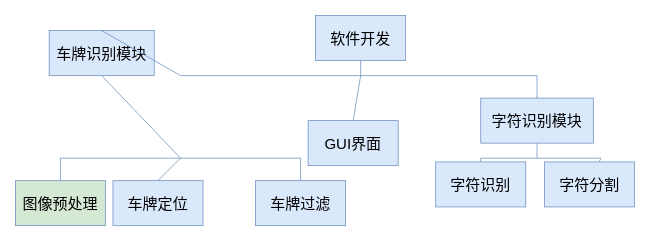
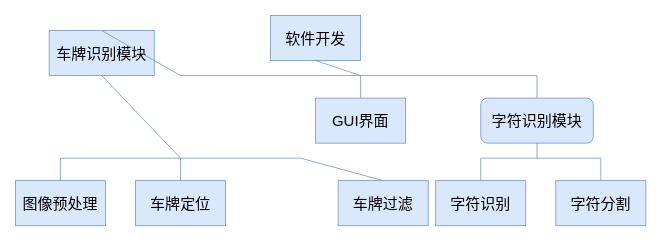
  <mxCell id="0" />
  <mxCell id="1" parent="0" />
- <mxCell id="2" value="&lt;font style=&quot;font-size: 20px&quot;&gt;软件开发&lt;/font&gt;" style="rounded=0;whiteSpace=wrap;html=1;fillColor=#dae8fc;strokeColor=#6c8ebf;" parent="1" vertex="1"><mxGeometry x="420" y="20" width="120" height="60" as="geometry" /></mxCell>
+ <mxCell id="2" value="&lt;font style=&quot;font-size: 20px&quot;&gt;软件开发&lt;/font&gt;" style="rounded=0;whiteSpace=wrap;html=1;fillColor=#dae8fc;strokeColor=#6c8ebf;" parent="1" vertex="1"><mxGeometry x="360" y="20" width="120" height="60" as="geometry" /></mxCell>
  <mxCell id="3" value="&lt;font style=&quot;font-size: 20px&quot;&gt;车牌识别模块&lt;/font&gt;" style="rounded=0;whiteSpace=wrap;html=1;fillColor=#dae8fc;strokeColor=#6c8ebf;" parent="1" vertex="1"><mxGeometry x="65" y="40" width="140" height="60" as="geometry" /></mxCell>
- <mxCell id="4" value="&lt;font style=&quot;font-size: 20px&quot;&gt;图像预处理&lt;/font&gt;" style="rounded=0;whiteSpace=wrap;html=1;fillColor=#d5e8d4;strokeColor=#6c8ebf;" parent="1" vertex="1"><mxGeometry x="20" y="240" width="120" height="60" as="geometry" /></mxCell>
- <mxCell id="5" value="&lt;font style=&quot;font-size: 20px&quot;&gt;车牌定位&lt;br&gt;&lt;/font&gt;" style="rounded=0;whiteSpace=wrap;html=1;fillColor=#dae8fc;strokeColor=#6c8ebf;" parent="1" vertex="1"><mxGeometry x="150" y="240" width="120" height="60" as="geometry" /></mxCell>
- <mxCell id="6" value="&lt;font style=&quot;font-size: 20px&quot;&gt;车牌过滤&lt;br&gt;&lt;/font&gt;" style="rounded=0;whiteSpace=wrap;html=1;fillColor=#dae8fc;strokeColor=#6c8ebf;" parent="1" vertex="1"><mxGeometry x="340" y="240" width="120" height="60" as="geometry" /></mxCell>
- <mxCell id="7" value="&lt;font style=&quot;font-size: 20px&quot;&gt;字符识别模块&lt;br&gt;&lt;/font&gt;" style="rounded=0;whiteSpace=wrap;html=1;fillColor=#dae8fc;strokeColor=#6c8ebf;" parent="1" vertex="1"><mxGeometry x="640" y="130" width="150" height="60" as="geometry" /></mxCell>
- <mxCell id="8" value="&lt;font style=&quot;font-size: 20px&quot;&gt;字符识别&lt;br&gt;&lt;/font&gt;" style="rounded=0;whiteSpace=wrap;html=1;fillColor=#dae8fc;strokeColor=#6c8ebf;" parent="1" vertex="1"><mxGeometry x="580" y="215" width="120" height="60" as="geometry" /></mxCell>
- <mxCell id="9" value="&lt;font style=&quot;font-size: 20px&quot;&gt;GUI界面&lt;br&gt;&lt;/font&gt;" style="rounded=0;whiteSpace=wrap;html=1;fillColor=#dae8fc;strokeColor=#6c8ebf;" parent="1" vertex="1"><mxGeometry x="410" y="160" width="120" height="60" as="geometry" /></mxCell>
- <mxCell id="10" value="&lt;font style=&quot;font-size: 20px&quot;&gt;字符分割&lt;br&gt;&lt;/font&gt;" style="rounded=0;whiteSpace=wrap;html=1;fillColor=#dae8fc;strokeColor=#6c8ebf;" parent="1" vertex="1"><mxGeometry x="725" y="215" width="120" height="60" as="geometry" /></mxCell>
+ <mxCell id="4" value="&lt;font style=&quot;font-size: 20px&quot;&gt;图像预处理&lt;/font&gt;" style="rounded=0;whiteSpace=wrap;html=1;fillColor=#dae8fc;strokeColor=#6c8ebf;" parent="1" vertex="1"><mxGeometry x="20" y="240" width="120" height="60" as="geometry" /></mxCell>
+ <mxCell id="5" value="&lt;font style=&quot;font-size: 20px&quot;&gt;车牌定位&lt;br&gt;&lt;/font&gt;" style="rounded=0;whiteSpace=wrap;html=1;fillColor=#dae8fc;strokeColor=#6c8ebf;" parent="1" vertex="1"><mxGeometry x="180" y="240" width="120" height="60" as="geometry" /></mxCell>
+ <mxCell id="6" value="&lt;font style=&quot;font-size: 20px&quot;&gt;车牌过滤&lt;br&gt;&lt;/font&gt;" style="rounded=0;whiteSpace=wrap;html=1;fillColor=#dae8fc;strokeColor=#6c8ebf;" parent="1" vertex="1"><mxGeometry x="450" y="240" width="120" height="60" as="geometry" /></mxCell>
+ <mxCell id="7" value="&lt;font style=&quot;font-size: 20px&quot;&gt;字符识别模块&lt;br&gt;&lt;/font&gt;" style="whiteSpace=wrap;html=1;fillColor=#dae8fc;strokeColor=#6c8ebf;rounded=1;" parent="1" vertex="1"><mxGeometry x="640" y="130" width="150" height="60" as="geometry" /></mxCell>
+ <mxCell id="8" value="&lt;font style=&quot;font-size: 20px&quot;&gt;字符识别&lt;br&gt;&lt;/font&gt;" style="rounded=0;whiteSpace=wrap;html=1;fillColor=#dae8fc;strokeColor=#6c8ebf;" parent="1" vertex="1"><mxGeometry x="580" y="240" width="120" height="60" as="geometry" /></mxCell>
+ <mxCell id="9" value="&lt;font style=&quot;font-size: 20px&quot;&gt;GUI界面&lt;br&gt;&lt;/font&gt;" style="rounded=0;whiteSpace=wrap;html=1;fillColor=#dae8fc;strokeColor=#6c8ebf;" parent="1" vertex="1"><mxGeometry x="420" y="130" width="120" height="60" as="geometry" /></mxCell>
+ <mxCell id="10" value="&lt;font style=&quot;font-size: 20px&quot;&gt;字符分割&lt;br&gt;&lt;/font&gt;" style="rounded=0;whiteSpace=wrap;html=1;fillColor=#dae8fc;strokeColor=#6c8ebf;" parent="1" vertex="1"><mxGeometry x="740" y="240" width="120" height="60" as="geometry" /></mxCell>
  <mxCell id="11" value="" style="endArrow=none;html=1;rounded=0;fontSize=20;strokeColor=#6c8ebf;fontColor=#46495D;fillColor=#dae8fc;" parent="1" edge="1"><mxGeometry width="50" height="50" relative="1" as="geometry"><mxPoint x="240" y="100" as="sourcePoint" /><mxPoint x="715" y="100" as="targetPoint" /></mxGeometry></mxCell>
  <mxCell id="12" value="" style="endArrow=none;html=1;rounded=0;fontSize=20;entryX=0.5;entryY=1;entryDx=0;entryDy=0;strokeColor=#6c8ebf;fontColor=#46495D;fillColor=#dae8fc;" parent="1" target="2" edge="1"><mxGeometry width="50" height="50" relative="1" as="geometry"><mxPoint x="480" y="100" as="sourcePoint" /><mxPoint x="520" y="110" as="targetPoint" /></mxGeometry></mxCell>
  <mxCell id="13" value="" style="endArrow=none;html=1;rounded=0;fontSize=20;entryX=0.5;entryY=0;entryDx=0;entryDy=0;strokeColor=#6c8ebf;fontColor=#46495D;fillColor=#dae8fc;" parent="1" target="4" edge="1"><mxGeometry width="50" height="50" relative="1" as="geometry"><mxPoint x="80" y="210" as="sourcePoint" /><mxPoint x="730" y="170" as="targetPoint" /></mxGeometry></mxCell>
  <mxCell id="14" value="" style="endArrow=none;html=1;rounded=0;fontSize=20;entryX=0.5;entryY=0;entryDx=0;entryDy=0;strokeColor=#6c8ebf;fontColor=#46495D;fillColor=#dae8fc;" parent="1" target="5" edge="1"><mxGeometry width="50" height="50" relative="1" as="geometry"><mxPoint x="240" y="210" as="sourcePoint" /><mxPoint x="90" y="250" as="targetPoint" /></mxGeometry></mxCell>
  <mxCell id="15" value="" style="endArrow=none;html=1;rounded=0;fontSize=20;exitX=0.5;exitY=0;exitDx=0;exitDy=0;strokeColor=#6c8ebf;fontColor=#46495D;fillColor=#dae8fc;" parent="1" source="6" edge="1"><mxGeometry width="50" height="50" relative="1" as="geometry"><mxPoint x="250" y="220" as="sourcePoint" /><mxPoint x="400" y="210" as="targetPoint" /></mxGeometry></mxCell>
  <mxCell id="16" value="" style="endArrow=none;html=1;rounded=0;fontSize=20;exitX=0.5;exitY=0;exitDx=0;exitDy=0;strokeColor=#6c8ebf;fontColor=#46495D;fillColor=#dae8fc;" parent="1" source="9" edge="1"><mxGeometry width="50" height="50" relative="1" as="geometry"><mxPoint x="330" y="250" as="sourcePoint" /><mxPoint x="480" y="100" as="targetPoint" /></mxGeometry></mxCell>
  <mxCell id="17" value="" style="endArrow=none;html=1;rounded=0;fontSize=20;strokeColor=#6c8ebf;fontColor=#46495D;fillColor=#dae8fc;" parent="1" source="8" edge="1"><mxGeometry width="50" height="50" relative="1" as="geometry"><mxPoint x="490" y="250" as="sourcePoint" /><mxPoint x="640" y="210" as="targetPoint" /></mxGeometry></mxCell>
  <mxCell id="18" value="" style="endArrow=none;html=1;rounded=0;fontSize=20;strokeColor=#6c8ebf;fontColor=#46495D;fillColor=#dae8fc;" parent="1" source="10" edge="1"><mxGeometry width="50" height="50" relative="1" as="geometry"><mxPoint x="650" y="250" as="sourcePoint" /><mxPoint x="800" y="210" as="targetPoint" /></mxGeometry></mxCell>
  <mxCell id="19" value="" style="endArrow=none;html=1;rounded=0;fontSize=20;strokeColor=#6c8ebf;fontColor=#46495D;fillColor=#dae8fc;" parent="1" edge="1"><mxGeometry width="50" height="50" relative="1" as="geometry"><mxPoint x="80" y="210" as="sourcePoint" /><mxPoint x="400" y="210" as="targetPoint" /></mxGeometry></mxCell>
  <mxCell id="20" value="" style="endArrow=none;html=1;rounded=0;fontSize=20;entryX=0.5;entryY=1;entryDx=0;entryDy=0;strokeColor=#6c8ebf;fontColor=#46495D;fillColor=#dae8fc;" parent="1" target="3" edge="1"><mxGeometry width="50" height="50" relative="1" as="geometry"><mxPoint x="240" y="210" as="sourcePoint" /><mxPoint x="440" y="120" as="targetPoint" /></mxGeometry></mxCell>
  <mxCell id="21" value="" style="endArrow=none;html=1;rounded=0;fontSize=20;strokeColor=#6c8ebf;fontColor=#46495D;fillColor=#dae8fc;" parent="1" edge="1"><mxGeometry width="50" height="50" relative="1" as="geometry"><mxPoint x="640" y="210" as="sourcePoint" /><mxPoint x="800" y="210" as="targetPoint" /></mxGeometry></mxCell>
  <mxCell id="22" value="" style="endArrow=none;html=1;rounded=0;fontSize=20;entryX=0.5;entryY=1;entryDx=0;entryDy=0;strokeColor=#6c8ebf;fontColor=#46495D;fillColor=#dae8fc;" parent="1" target="7" edge="1"><mxGeometry width="50" height="50" relative="1" as="geometry"><mxPoint x="715" y="210" as="sourcePoint" /><mxPoint x="810" y="220" as="targetPoint" /></mxGeometry></mxCell>
  <mxCell id="23" value="" style="endArrow=none;html=1;rounded=0;fontSize=20;exitX=0.5;exitY=0;exitDx=0;exitDy=0;strokeColor=#6c8ebf;fontColor=#46495D;fillColor=#dae8fc;" edge="1" parent="1" source="7"><mxGeometry width="50" height="50" relative="1" as="geometry"><mxPoint x="490" y="140" as="sourcePoint" /><mxPoint x="715" y="100" as="targetPoint" /><Array as="points"><mxPoint x="715" y="100" /></Array></mxGeometry></mxCell>
  <mxCell id="24" value="" style="endArrow=none;html=1;rounded=0;fontSize=20;exitX=0.5;exitY=0;exitDx=0;exitDy=0;strokeColor=#6c8ebf;fontColor=#46495D;fillColor=#dae8fc;" edge="1" parent="1" source="3"><mxGeometry width="50" height="50" relative="1" as="geometry"><mxPoint x="490" y="140" as="sourcePoint" /><mxPoint x="240" y="100" as="targetPoint" /></mxGeometry></mxCell>
